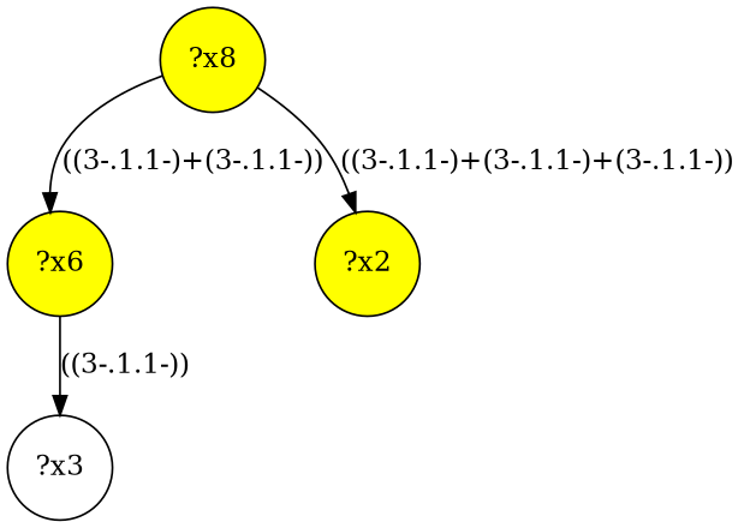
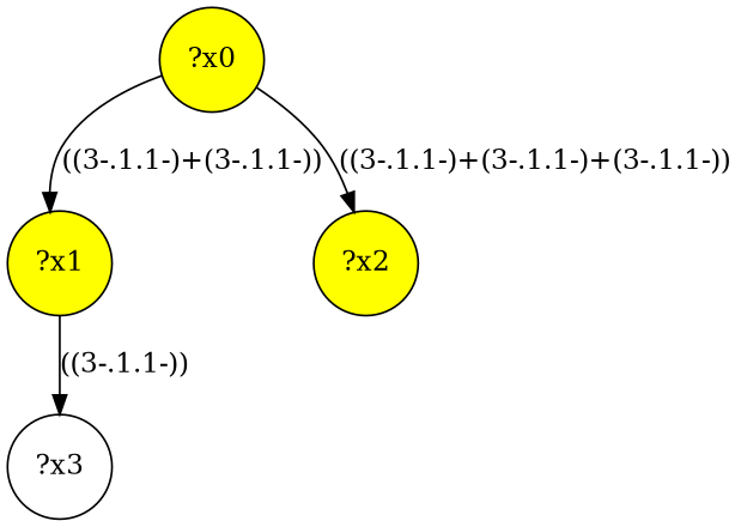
  digraph {
    node [fillcolor=yellow shape=circle style="filled,"]
-   n1 [label="?x6"]
+   n1 [label="?x1"]
    n2 [label="?x3" fillcolor="" style=""]
-   n3 [label="?x8"]
+   n3 [label="?x0"]
    n4 [label="?x2"]
    n1 -> n2 [label="((3-.1.1-))"]
    n3 -> n1 [label="((3-.1.1-)+(3-.1.1-))"]
    n3 -> n4 [label="((3-.1.1-)+(3-.1.1-)+(3-.1.1-))"]
  }
